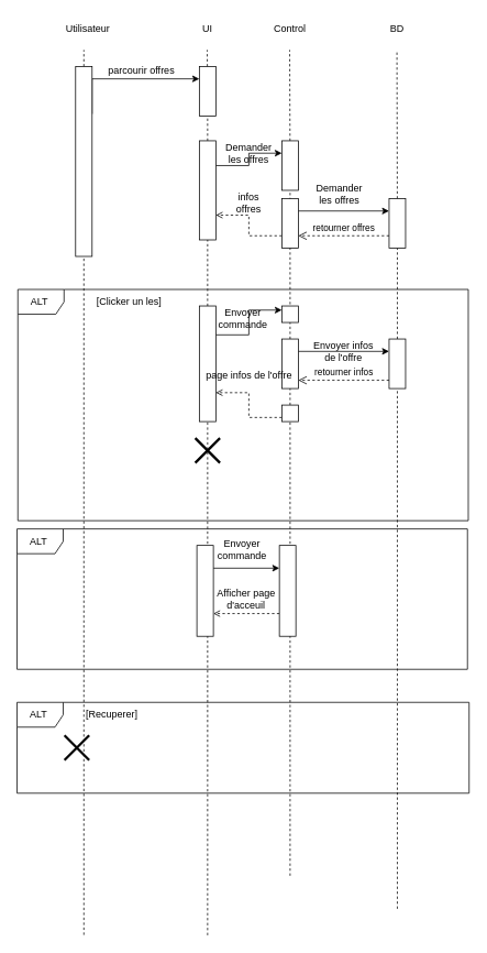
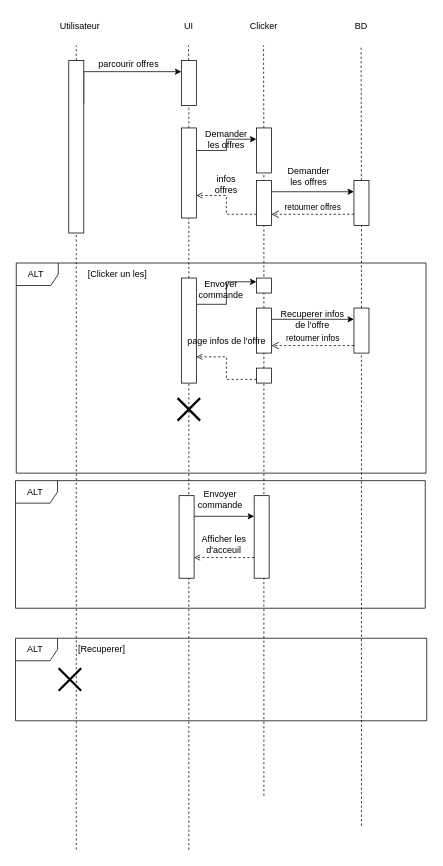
  <mxCell id="0" />
  <mxCell id="1" parent="0" />
  <mxCell id="2" value="Utilisateur" style="text;html=1;align=center;verticalAlign=middle;whiteSpace=wrap;rounded=0;" parent="1" vertex="1"><mxGeometry x="61" y="20" width="90" height="30" as="geometry" /></mxCell>
  <mxCell id="3" value="UI" style="text;html=1;align=center;verticalAlign=middle;whiteSpace=wrap;rounded=0;" parent="1" vertex="1"><mxGeometry x="221" y="20" width="60" height="30" as="geometry" /></mxCell>
- <mxCell id="4" value="Control" style="text;html=1;align=center;verticalAlign=middle;whiteSpace=wrap;rounded=0;" parent="1" vertex="1"><mxGeometry x="321" y="20" width="60" height="30" as="geometry" /></mxCell>
+ <mxCell id="4" value="Clicker" style="text;html=1;align=center;verticalAlign=middle;whiteSpace=wrap;rounded=0;" parent="1" vertex="1"><mxGeometry x="321" y="20" width="60" height="30" as="geometry" /></mxCell>
  <mxCell id="5" value="BD" style="text;html=1;align=center;verticalAlign=middle;whiteSpace=wrap;rounded=0;" parent="1" vertex="1"><mxGeometry x="451" y="20" width="60" height="30" as="geometry" /></mxCell>
  <mxCell id="6" value="" style="endArrow=none;dashed=1;html=1;rounded=0;" parent="1" source="12" edge="1"><mxGeometry width="50" height="50" relative="1" as="geometry"><mxPoint x="101" y="1131.6" as="sourcePoint" /><mxPoint x="101" y="60" as="targetPoint" /></mxGeometry></mxCell>
  <mxCell id="7" value="" style="endArrow=none;dashed=1;html=1;rounded=0;" parent="1" source="14" edge="1"><mxGeometry width="50" height="50" relative="1" as="geometry"><mxPoint x="251" y="1132" as="sourcePoint" /><mxPoint x="250.5" y="60" as="targetPoint" /></mxGeometry></mxCell>
  <mxCell id="8" value="" style="endArrow=none;dashed=1;html=1;rounded=0;" parent="1" source="17" edge="1"><mxGeometry width="50" height="50" relative="1" as="geometry"><mxPoint x="351" y="1130" as="sourcePoint" /><mxPoint x="350.5" y="60" as="targetPoint" /></mxGeometry></mxCell>
  <mxCell id="9" value="" style="endArrow=none;dashed=1;html=1;rounded=0;" parent="1" source="23" edge="1"><mxGeometry width="50" height="50" relative="1" as="geometry"><mxPoint x="481" y="1180" as="sourcePoint" /><mxPoint x="480.5" y="60" as="targetPoint" /></mxGeometry></mxCell>
  <mxCell id="10" value="" style="endArrow=none;dashed=1;html=1;rounded=0;" parent="1" target="12" edge="1"><mxGeometry width="50" height="50" relative="1" as="geometry"><mxPoint x="101" y="1131.6" as="sourcePoint" /><mxPoint x="101" y="60" as="targetPoint" /></mxGeometry></mxCell>
  <mxCell id="11" style="edgeStyle=orthogonalEdgeStyle;rounded=0;orthogonalLoop=1;jettySize=auto;html=1;exitX=1;exitY=0.25;exitDx=0;exitDy=0;entryX=0;entryY=0.25;entryDx=0;entryDy=0;" parent="1" source="12" target="14" edge="1"><mxGeometry relative="1" as="geometry"><Array as="points"><mxPoint x="111" y="95" /></Array></mxGeometry></mxCell>
  <mxCell id="12" value="" style="rounded=0;whiteSpace=wrap;html=1;" parent="1" vertex="1"><mxGeometry x="91" y="80" width="20" height="230" as="geometry" /></mxCell>
  <mxCell id="13" value="" style="endArrow=none;dashed=1;html=1;rounded=0;" parent="1" source="20" target="14" edge="1"><mxGeometry width="50" height="50" relative="1" as="geometry"><mxPoint x="251" y="1132" as="sourcePoint" /><mxPoint x="250.5" y="60" as="targetPoint" /></mxGeometry></mxCell>
  <mxCell id="14" value="" style="rounded=0;whiteSpace=wrap;html=1;" parent="1" vertex="1"><mxGeometry x="241" y="80" width="20" height="60" as="geometry" /></mxCell>
  <mxCell id="15" value="parcourir offres" style="text;html=1;align=center;verticalAlign=middle;whiteSpace=wrap;rounded=0;" parent="1" vertex="1"><mxGeometry x="111" y="70" width="120" height="30" as="geometry" /></mxCell>
  <mxCell id="16" value="" style="endArrow=none;dashed=1;html=1;rounded=0;exitX=0.5;exitY=0;exitDx=0;exitDy=0;" parent="1" source="39" target="17" edge="1"><mxGeometry width="50" height="50" relative="1" as="geometry"><mxPoint x="351" y="360" as="sourcePoint" /><mxPoint x="350.5" y="60" as="targetPoint" /></mxGeometry></mxCell>
  <mxCell id="17" value="" style="rounded=0;whiteSpace=wrap;html=1;" parent="1" vertex="1"><mxGeometry x="341" y="170" width="20" height="60" as="geometry" /></mxCell>
  <mxCell id="18" value="" style="endArrow=none;dashed=1;html=1;rounded=0;" parent="1" target="20" edge="1"><mxGeometry width="50" height="50" relative="1" as="geometry"><mxPoint x="251" y="1132" as="sourcePoint" /><mxPoint x="251" y="140" as="targetPoint" /></mxGeometry></mxCell>
  <mxCell id="19" style="edgeStyle=orthogonalEdgeStyle;rounded=0;orthogonalLoop=1;jettySize=auto;html=1;exitX=1;exitY=0.25;exitDx=0;exitDy=0;entryX=0;entryY=0.25;entryDx=0;entryDy=0;" parent="1" source="20" target="17" edge="1"><mxGeometry relative="1" as="geometry" /></mxCell>
  <mxCell id="20" value="" style="rounded=0;whiteSpace=wrap;html=1;" parent="1" vertex="1"><mxGeometry x="241" y="170" width="20" height="120" as="geometry" /></mxCell>
  <mxCell id="21" value="Demander les offres" style="text;html=1;align=center;verticalAlign=middle;whiteSpace=wrap;rounded=0;" parent="1" vertex="1"><mxGeometry x="271" y="170" width="60" height="30" as="geometry" /></mxCell>
  <mxCell id="22" value="" style="endArrow=none;dashed=1;html=1;rounded=0;" parent="1" source="41" target="23" edge="1"><mxGeometry width="50" height="50" relative="1" as="geometry"><mxPoint x="481" y="1180" as="sourcePoint" /><mxPoint x="480.5" y="60" as="targetPoint" /></mxGeometry></mxCell>
  <mxCell id="23" value="" style="rounded=0;whiteSpace=wrap;html=1;" parent="1" vertex="1"><mxGeometry x="471" y="240" width="20" height="60" as="geometry" /></mxCell>
  <mxCell id="24" style="edgeStyle=orthogonalEdgeStyle;rounded=0;orthogonalLoop=1;jettySize=auto;html=1;exitX=1;exitY=0.25;exitDx=0;exitDy=0;entryX=0;entryY=0.25;entryDx=0;entryDy=0;" parent="1" source="26" target="23" edge="1"><mxGeometry relative="1" as="geometry" /></mxCell>
  <mxCell id="25" style="edgeStyle=orthogonalEdgeStyle;rounded=0;orthogonalLoop=1;jettySize=auto;html=1;exitX=0;exitY=0.75;exitDx=0;exitDy=0;dashed=1;endArrow=open;endFill=0;entryX=1;entryY=0.75;entryDx=0;entryDy=0;" parent="1" source="26" target="20" edge="1"><mxGeometry relative="1" as="geometry"><mxPoint x="251" y="285" as="targetPoint" /></mxGeometry></mxCell>
  <mxCell id="26" value="" style="rounded=0;whiteSpace=wrap;html=1;" parent="1" vertex="1"><mxGeometry x="341" y="240" width="20" height="60" as="geometry" /></mxCell>
  <mxCell id="27" value="Demander les offres" style="text;html=1;align=center;verticalAlign=middle;whiteSpace=wrap;rounded=0;" parent="1" vertex="1"><mxGeometry x="381" y="220" width="60" height="30" as="geometry" /></mxCell>
  <mxCell id="28" value="retourner offres" style="html=1;verticalAlign=bottom;endArrow=open;dashed=1;endSize=8;curved=0;rounded=0;entryX=1;entryY=0.75;entryDx=0;entryDy=0;exitX=0;exitY=0.75;exitDx=0;exitDy=0;" parent="1" source="23" target="26" edge="1"><mxGeometry relative="1" as="geometry"><mxPoint x="471" y="290" as="sourcePoint" /><mxPoint x="391" y="290" as="targetPoint" /></mxGeometry></mxCell>
  <mxCell id="29" value="infos offres" style="text;html=1;align=center;verticalAlign=middle;whiteSpace=wrap;rounded=0;" parent="1" vertex="1"><mxGeometry x="271" y="230" width="60" height="30" as="geometry" /></mxCell>
  <mxCell id="30" style="edgeStyle=orthogonalEdgeStyle;rounded=0;orthogonalLoop=1;jettySize=auto;html=1;exitX=0.5;exitY=1;exitDx=0;exitDy=0;" parent="1" source="12" target="12" edge="1"><mxGeometry relative="1" as="geometry" /></mxCell>
  <mxCell id="31" value="" style="endArrow=none;dashed=1;html=1;rounded=0;" parent="1" source="46" edge="1"><mxGeometry width="50" height="50" relative="1" as="geometry"><mxPoint x="351" y="1130" as="sourcePoint" /><mxPoint x="351" y="420" as="targetPoint" /></mxGeometry></mxCell>
  <mxCell id="32" value="ALT&amp;nbsp;" style="shape=umlFrame;whiteSpace=wrap;html=1;pointerEvents=0;width=56;height=30;" parent="1" vertex="1"><mxGeometry x="21" y="350" width="546" height="280" as="geometry" /></mxCell>
  <mxCell id="33" value="[Clicker un les]" style="text;html=1;align=center;verticalAlign=middle;whiteSpace=wrap;rounded=0;" parent="1" vertex="1"><mxGeometry x="111" y="350" width="90" height="30" as="geometry" /></mxCell>
  <mxCell id="34" style="edgeStyle=orthogonalEdgeStyle;rounded=0;orthogonalLoop=1;jettySize=auto;html=1;exitX=1;exitY=0.25;exitDx=0;exitDy=0;entryX=0;entryY=0.25;entryDx=0;entryDy=0;" parent="1" source="35" target="37" edge="1"><mxGeometry relative="1" as="geometry" /></mxCell>
  <mxCell id="35" value="" style="rounded=0;whiteSpace=wrap;html=1;" parent="1" vertex="1"><mxGeometry x="241" y="370" width="20" height="140" as="geometry" /></mxCell>
  <mxCell id="36" value="Envoyer commande" style="text;html=1;align=center;verticalAlign=middle;whiteSpace=wrap;rounded=0;" parent="1" vertex="1"><mxGeometry x="264" y="360" width="60" height="50" as="geometry" /></mxCell>
  <mxCell id="37" value="" style="rounded=0;whiteSpace=wrap;html=1;" parent="1" vertex="1"><mxGeometry x="341" y="370" width="20" height="20" as="geometry" /></mxCell>
  <mxCell id="38" style="edgeStyle=orthogonalEdgeStyle;rounded=0;orthogonalLoop=1;jettySize=auto;html=1;exitX=1;exitY=0.25;exitDx=0;exitDy=0;entryX=0;entryY=0.25;entryDx=0;entryDy=0;" parent="1" source="39" target="41" edge="1"><mxGeometry relative="1" as="geometry" /></mxCell>
  <mxCell id="39" value="" style="rounded=0;whiteSpace=wrap;html=1;" parent="1" vertex="1"><mxGeometry x="341" y="410" width="20" height="60" as="geometry" /></mxCell>
  <mxCell id="40" value="" style="endArrow=none;dashed=1;html=1;rounded=0;" parent="1" target="41" edge="1"><mxGeometry width="50" height="50" relative="1" as="geometry"><mxPoint x="481" y="1100" as="sourcePoint" /><mxPoint x="481" y="20" as="targetPoint" /></mxGeometry></mxCell>
  <mxCell id="41" value="" style="rounded=0;whiteSpace=wrap;html=1;" parent="1" vertex="1"><mxGeometry x="471" y="410" width="20" height="60" as="geometry" /></mxCell>
- <mxCell id="42" value="Envoyer infos de l'offre" style="text;html=1;align=center;verticalAlign=middle;whiteSpace=wrap;rounded=0;" parent="1" vertex="1"><mxGeometry x="371" y="400" width="90" height="50" as="geometry" /></mxCell>
+ <mxCell id="42" value="Recuperer infos de l'offre" style="text;html=1;align=center;verticalAlign=middle;whiteSpace=wrap;rounded=0;" parent="1" vertex="1"><mxGeometry x="371" y="400" width="90" height="50" as="geometry" /></mxCell>
  <mxCell id="43" value="retourner infos" style="html=1;verticalAlign=bottom;endArrow=open;dashed=1;endSize=8;curved=0;rounded=0;entryX=1;entryY=0.75;entryDx=0;entryDy=0;exitX=0;exitY=0.75;exitDx=0;exitDy=0;" parent="1" edge="1"><mxGeometry relative="1" as="geometry"><mxPoint x="471" y="460" as="sourcePoint" /><mxPoint x="361" y="460" as="targetPoint" /></mxGeometry></mxCell>
  <mxCell id="44" value="" style="endArrow=none;dashed=1;html=1;rounded=0;" parent="1" target="46" edge="1"><mxGeometry width="50" height="50" relative="1" as="geometry"><mxPoint x="351" y="1060" as="sourcePoint" /><mxPoint x="351" y="140" as="targetPoint" /></mxGeometry></mxCell>
  <mxCell id="45" style="edgeStyle=orthogonalEdgeStyle;rounded=0;orthogonalLoop=1;jettySize=auto;html=1;exitX=0;exitY=0.75;exitDx=0;exitDy=0;entryX=1;entryY=0.75;entryDx=0;entryDy=0;dashed=1;endArrow=open;endFill=0;" parent="1" source="46" target="35" edge="1"><mxGeometry relative="1" as="geometry" /></mxCell>
  <mxCell id="46" value="" style="rounded=0;whiteSpace=wrap;html=1;" parent="1" vertex="1"><mxGeometry x="341" y="490" width="20" height="20" as="geometry" /></mxCell>
  <mxCell id="47" value="page infos de l'offre" style="text;html=1;align=center;verticalAlign=middle;resizable=0;points=[];autosize=1;strokeColor=none;fillColor=none;" parent="1" vertex="1"><mxGeometry x="231" y="440" width="140" height="30" as="geometry" /></mxCell>
  <mxCell id="48" value="" style="shape=umlDestroy;whiteSpace=wrap;html=1;strokeWidth=3;targetShapes=umlLifeline;" parent="1" vertex="1"><mxGeometry x="236" y="530" width="30" height="30" as="geometry" /></mxCell>
  <mxCell id="49" value="ALT&amp;nbsp;" style="shape=umlFrame;whiteSpace=wrap;html=1;pointerEvents=0;width=56;height=30;" vertex="1" parent="1"><mxGeometry x="20" y="640" width="546" height="170" as="geometry" /></mxCell>
  <mxCell id="50" style="edgeStyle=orthogonalEdgeStyle;rounded=0;orthogonalLoop=1;jettySize=auto;html=1;exitX=1;exitY=0.25;exitDx=0;exitDy=0;entryX=0;entryY=0.25;entryDx=0;entryDy=0;" edge="1" parent="1" source="51" target="53"><mxGeometry relative="1" as="geometry" /></mxCell>
  <mxCell id="51" value="" style="rounded=0;whiteSpace=wrap;html=1;" vertex="1" parent="1"><mxGeometry x="238" y="660" width="20" height="110" as="geometry" /></mxCell>
  <mxCell id="52" style="edgeStyle=orthogonalEdgeStyle;rounded=0;orthogonalLoop=1;jettySize=auto;html=1;exitX=0;exitY=0.75;exitDx=0;exitDy=0;entryX=1;entryY=0.75;entryDx=0;entryDy=0;dashed=1;endArrow=open;endFill=0;" edge="1" parent="1" source="53" target="51"><mxGeometry relative="1" as="geometry" /></mxCell>
  <mxCell id="53" value="" style="rounded=0;whiteSpace=wrap;html=1;" vertex="1" parent="1"><mxGeometry x="338" y="660" width="20" height="110" as="geometry" /></mxCell>
  <mxCell id="54" value="Envoyer commande" style="text;html=1;align=center;verticalAlign=middle;whiteSpace=wrap;rounded=0;" vertex="1" parent="1"><mxGeometry x="263" y="650" width="60" height="30" as="geometry" /></mxCell>
- <mxCell id="55" value="Afficher page d'acceuil" style="text;html=1;align=center;verticalAlign=middle;whiteSpace=wrap;rounded=0;" vertex="1" parent="1"><mxGeometry x="248" y="710" width="100" height="30" as="geometry" /></mxCell>
+ <mxCell id="55" value="Afficher les d'acceuil" style="text;html=1;align=center;verticalAlign=middle;whiteSpace=wrap;rounded=0;" vertex="1" parent="1"><mxGeometry x="248" y="710" width="100" height="30" as="geometry" /></mxCell>
  <mxCell id="56" value="ALT&amp;nbsp;" style="shape=umlFrame;whiteSpace=wrap;html=1;pointerEvents=0;width=56;height=30;" vertex="1" parent="1"><mxGeometry x="20" y="850" width="548" height="110" as="geometry" /></mxCell>
  <mxCell id="57" value="[Recuperer]" style="text;html=1;align=center;verticalAlign=middle;whiteSpace=wrap;rounded=0;" vertex="1" parent="1"><mxGeometry x="90" y="850" width="90" height="30" as="geometry" /></mxCell>
  <mxCell id="58" value="" style="shape=umlDestroy;whiteSpace=wrap;html=1;strokeWidth=3;targetShapes=umlLifeline;" vertex="1" parent="1"><mxGeometry x="77.5" y="890" width="30" height="30" as="geometry" /></mxCell>
